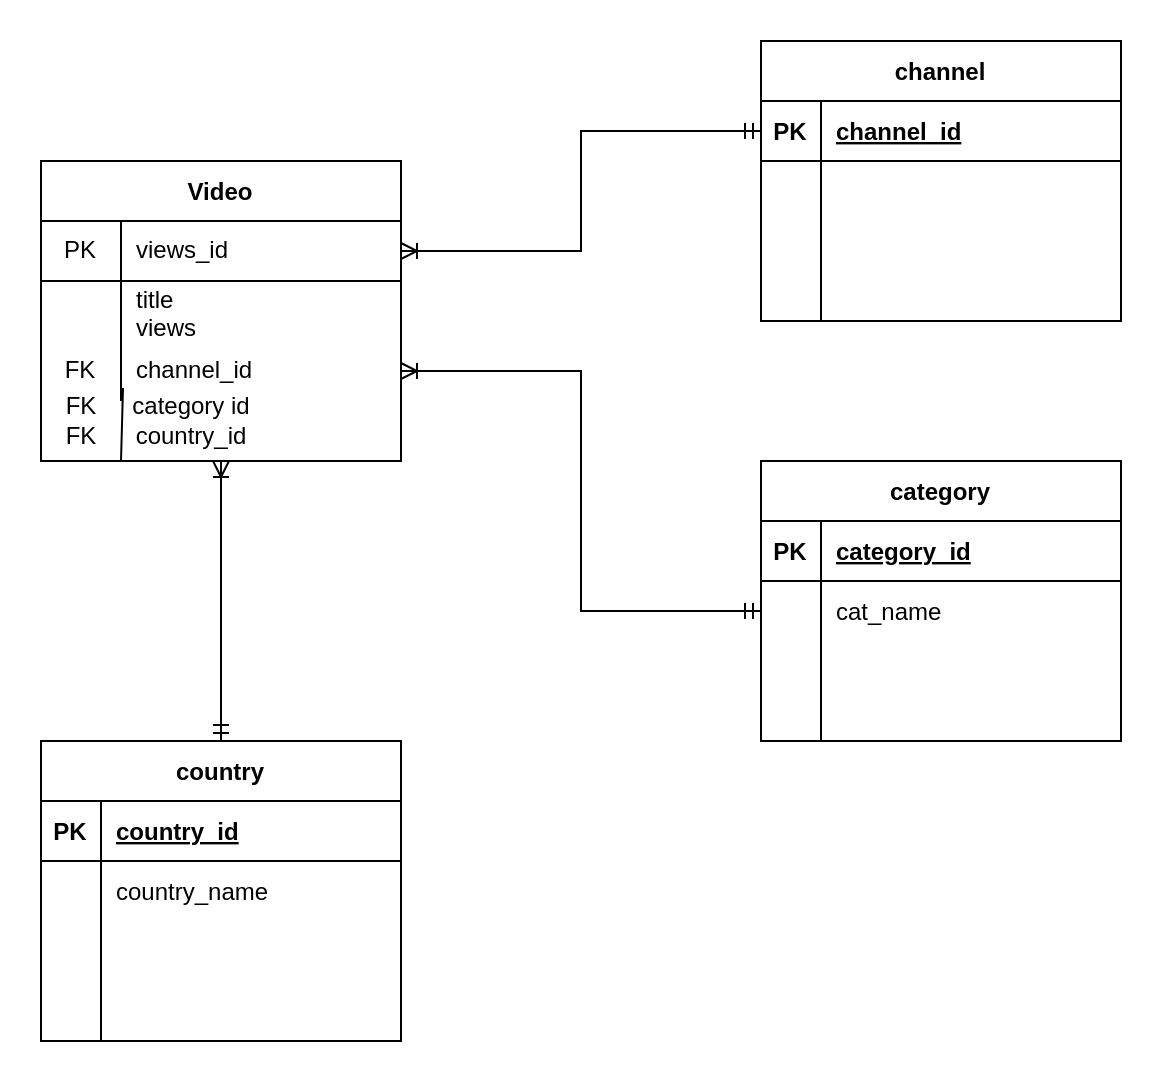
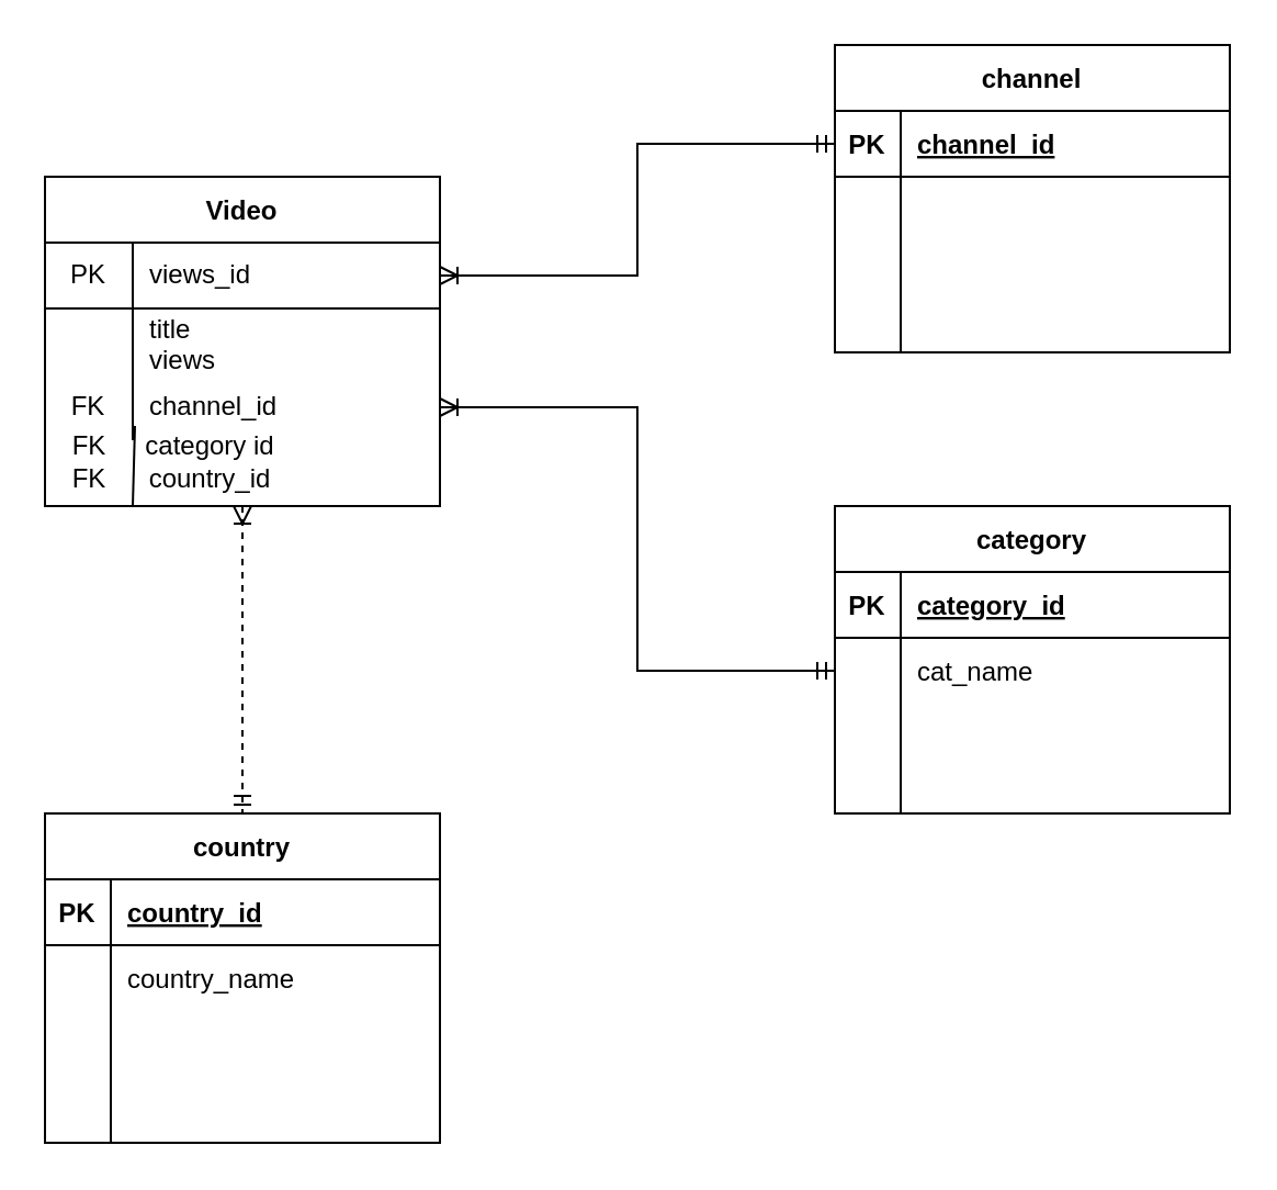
  <mxCell id="0" />
  <mxCell id="1" parent="0" />
- <mxCell id="2" style="edgeStyle=orthogonalEdgeStyle;rounded=0;orthogonalLoop=1;jettySize=auto;html=1;exitX=0.5;exitY=1;exitDx=0;exitDy=0;entryX=0.5;entryY=0;entryDx=0;entryDy=0;startArrow=ERoneToMany;startFill=0;endArrow=ERmandOne;endFill=0;" parent="1" source="3" target="28" edge="1"><mxGeometry relative="1" as="geometry" /></mxCell>
+ <mxCell id="2" style="edgeStyle=orthogonalEdgeStyle;rounded=0;orthogonalLoop=1;jettySize=auto;html=1;exitX=0.5;exitY=1;exitDx=0;exitDy=0;entryX=0.5;entryY=0;entryDx=0;entryDy=0;startArrow=ERoneToMany;startFill=0;endArrow=ERmandOne;endFill=0;dashed=1;" parent="1" source="3" target="28" edge="1"><mxGeometry relative="1" as="geometry" /></mxCell>
  <mxCell id="3" value="Video" style="shape=table;startSize=30;container=1;collapsible=0;childLayout=tableLayout;fixedRows=1;rowLines=0;fontStyle=1;align=center;pointerEvents=1;" parent="1" vertex="1"><mxGeometry x="20" y="80" width="180" height="150" as="geometry" /></mxCell>
  <mxCell id="4" value="" style="shape=partialRectangle;html=1;whiteSpace=wrap;collapsible=0;dropTarget=0;pointerEvents=1;fillColor=none;top=0;left=0;bottom=1;right=0;points=[[0,0.5],[1,0.5]];portConstraint=eastwest;" parent="3" vertex="1"><mxGeometry y="30" width="180" height="30" as="geometry" /></mxCell>
  <mxCell id="5" value="PK" style="shape=partialRectangle;html=1;whiteSpace=wrap;connectable=0;fillColor=none;top=0;left=0;bottom=0;right=0;overflow=hidden;pointerEvents=1;" parent="4" vertex="1"><mxGeometry width="40" height="30" as="geometry"><mxRectangle width="40" height="30" as="alternateBounds" /></mxGeometry></mxCell>
  <mxCell id="6" value="views_id" style="shape=partialRectangle;html=1;whiteSpace=wrap;connectable=0;fillColor=none;top=0;left=0;bottom=0;right=0;align=left;spacingLeft=6;overflow=hidden;pointerEvents=1;" parent="4" vertex="1"><mxGeometry x="40" width="140" height="30" as="geometry"><mxRectangle width="140" height="30" as="alternateBounds" /></mxGeometry></mxCell>
  <mxCell id="7" value="" style="shape=partialRectangle;html=1;whiteSpace=wrap;collapsible=0;dropTarget=0;pointerEvents=1;fillColor=none;top=0;left=0;bottom=0;right=0;points=[[0,0.5],[1,0.5]];portConstraint=eastwest;" parent="3" vertex="1"><mxGeometry y="60" width="180" height="30" as="geometry" /></mxCell>
  <mxCell id="8" value="" style="shape=partialRectangle;html=1;whiteSpace=wrap;connectable=0;fillColor=none;top=0;left=0;bottom=0;right=0;overflow=hidden;pointerEvents=1;" parent="7" vertex="1"><mxGeometry width="40" height="30" as="geometry"><mxRectangle width="40" height="30" as="alternateBounds" /></mxGeometry></mxCell>
  <mxCell id="9" value="title&lt;br&gt;views" style="shape=partialRectangle;html=1;whiteSpace=wrap;connectable=0;fillColor=none;top=0;left=0;bottom=0;right=0;align=left;spacingLeft=6;overflow=hidden;pointerEvents=1;" parent="7" vertex="1"><mxGeometry x="40" width="140" height="30" as="geometry"><mxRectangle width="140" height="30" as="alternateBounds" /></mxGeometry></mxCell>
  <mxCell id="10" value="" style="shape=partialRectangle;html=1;whiteSpace=wrap;collapsible=0;dropTarget=0;pointerEvents=1;fillColor=none;top=0;left=0;bottom=0;right=0;points=[[0,0.5],[1,0.5]];portConstraint=eastwest;" parent="3" vertex="1"><mxGeometry y="90" width="180" height="30" as="geometry" /></mxCell>
  <mxCell id="11" value="FK" style="shape=partialRectangle;html=1;whiteSpace=wrap;connectable=0;fillColor=none;top=0;left=0;bottom=0;right=0;overflow=hidden;pointerEvents=1;" parent="10" vertex="1"><mxGeometry width="40" height="30" as="geometry"><mxRectangle width="40" height="30" as="alternateBounds" /></mxGeometry></mxCell>
  <mxCell id="12" value="channel_id" style="shape=partialRectangle;html=1;whiteSpace=wrap;connectable=0;fillColor=none;top=0;left=0;bottom=0;right=0;align=left;spacingLeft=6;overflow=hidden;pointerEvents=1;" parent="10" vertex="1"><mxGeometry x="40" width="140" height="30" as="geometry"><mxRectangle width="140" height="30" as="alternateBounds" /></mxGeometry></mxCell>
  <mxCell id="13" value="FK&lt;br&gt;FK" style="text;html=1;align=center;verticalAlign=middle;resizable=0;points=[];autosize=1;strokeColor=none;fillColor=none;" parent="1" vertex="1"><mxGeometry x="25" y="195" width="30" height="30" as="geometry" /></mxCell>
  <mxCell id="14" value="category id&lt;br&gt;country_id" style="text;html=1;align=center;verticalAlign=middle;resizable=0;points=[];autosize=1;strokeColor=none;fillColor=none;" parent="1" vertex="1"><mxGeometry x="60" y="195" width="70" height="30" as="geometry" /></mxCell>
  <mxCell id="15" value="" style="endArrow=none;html=1;rounded=0;entryX=1.2;entryY=-0.05;entryDx=0;entryDy=0;entryPerimeter=0;" parent="1" target="13" edge="1"><mxGeometry width="50" height="50" relative="1" as="geometry"><mxPoint x="60" y="230" as="sourcePoint" /><mxPoint x="380" y="200" as="targetPoint" /></mxGeometry></mxCell>
  <mxCell id="16" value="channel" style="shape=table;startSize=30;container=1;collapsible=1;childLayout=tableLayout;fixedRows=1;rowLines=0;fontStyle=1;align=center;resizeLast=1;" parent="1" vertex="1"><mxGeometry x="380" y="20" width="180" height="140" as="geometry" /></mxCell>
  <mxCell id="17" value="" style="shape=partialRectangle;collapsible=0;dropTarget=0;pointerEvents=0;fillColor=none;top=0;left=0;bottom=1;right=0;points=[[0,0.5],[1,0.5]];portConstraint=eastwest;" parent="16" vertex="1"><mxGeometry y="30" width="180" height="30" as="geometry" /></mxCell>
  <mxCell id="18" value="PK" style="shape=partialRectangle;connectable=0;fillColor=none;top=0;left=0;bottom=0;right=0;fontStyle=1;overflow=hidden;" parent="17" vertex="1"><mxGeometry width="30" height="30" as="geometry"><mxRectangle width="30" height="30" as="alternateBounds" /></mxGeometry></mxCell>
  <mxCell id="19" value="channel_id" style="shape=partialRectangle;connectable=0;fillColor=none;top=0;left=0;bottom=0;right=0;align=left;spacingLeft=6;fontStyle=5;overflow=hidden;" parent="17" vertex="1"><mxGeometry x="30" width="150" height="30" as="geometry"><mxRectangle width="150" height="30" as="alternateBounds" /></mxGeometry></mxCell>
  <mxCell id="20" value="" style="shape=partialRectangle;collapsible=0;dropTarget=0;pointerEvents=0;fillColor=none;top=0;left=0;bottom=0;right=0;points=[[0,0.5],[1,0.5]];portConstraint=eastwest;" parent="16" vertex="1"><mxGeometry y="60" width="180" height="30" as="geometry" /></mxCell>
  <mxCell id="21" value="" style="shape=partialRectangle;connectable=0;fillColor=none;top=0;left=0;bottom=0;right=0;editable=1;overflow=hidden;" parent="20" vertex="1"><mxGeometry width="30" height="30" as="geometry"><mxRectangle width="30" height="30" as="alternateBounds" /></mxGeometry></mxCell>
  <mxCell id="22" value="" style="shape=partialRectangle;collapsible=0;dropTarget=0;pointerEvents=0;fillColor=none;top=0;left=0;bottom=0;right=0;points=[[0,0.5],[1,0.5]];portConstraint=eastwest;" parent="16" vertex="1"><mxGeometry y="90" width="180" height="30" as="geometry" /></mxCell>
  <mxCell id="23" value="" style="shape=partialRectangle;connectable=0;fillColor=none;top=0;left=0;bottom=0;right=0;editable=1;overflow=hidden;" parent="22" vertex="1"><mxGeometry width="30" height="30" as="geometry"><mxRectangle width="30" height="30" as="alternateBounds" /></mxGeometry></mxCell>
  <mxCell id="24" value="" style="shape=partialRectangle;connectable=0;fillColor=none;top=0;left=0;bottom=0;right=0;align=left;spacingLeft=6;overflow=hidden;" parent="22" vertex="1"><mxGeometry x="30" width="150" height="30" as="geometry"><mxRectangle width="150" height="30" as="alternateBounds" /></mxGeometry></mxCell>
  <mxCell id="25" value="" style="shape=partialRectangle;collapsible=0;dropTarget=0;pointerEvents=0;fillColor=none;top=0;left=0;bottom=0;right=0;points=[[0,0.5],[1,0.5]];portConstraint=eastwest;" parent="16" vertex="1"><mxGeometry y="120" width="180" height="20" as="geometry" /></mxCell>
  <mxCell id="26" value="" style="shape=partialRectangle;connectable=0;fillColor=none;top=0;left=0;bottom=0;right=0;editable=1;overflow=hidden;" parent="25" vertex="1"><mxGeometry width="30" height="20" as="geometry"><mxRectangle width="30" height="20" as="alternateBounds" /></mxGeometry></mxCell>
  <mxCell id="27" value="" style="shape=partialRectangle;connectable=0;fillColor=none;top=0;left=0;bottom=0;right=0;align=left;spacingLeft=6;overflow=hidden;" parent="25" vertex="1"><mxGeometry x="30" width="150" height="20" as="geometry"><mxRectangle width="150" height="20" as="alternateBounds" /></mxGeometry></mxCell>
  <mxCell id="28" value="country" style="shape=table;startSize=30;container=1;collapsible=1;childLayout=tableLayout;fixedRows=1;rowLines=0;fontStyle=1;align=center;resizeLast=1;" parent="1" vertex="1"><mxGeometry x="20" y="370" width="180" height="150" as="geometry" /></mxCell>
  <mxCell id="29" value="" style="shape=partialRectangle;collapsible=0;dropTarget=0;pointerEvents=0;fillColor=none;top=0;left=0;bottom=1;right=0;points=[[0,0.5],[1,0.5]];portConstraint=eastwest;" parent="28" vertex="1"><mxGeometry y="30" width="180" height="30" as="geometry" /></mxCell>
  <mxCell id="30" value="PK" style="shape=partialRectangle;connectable=0;fillColor=none;top=0;left=0;bottom=0;right=0;fontStyle=1;overflow=hidden;" parent="29" vertex="1"><mxGeometry width="30" height="30" as="geometry"><mxRectangle width="30" height="30" as="alternateBounds" /></mxGeometry></mxCell>
  <mxCell id="31" value="country_id" style="shape=partialRectangle;connectable=0;fillColor=none;top=0;left=0;bottom=0;right=0;align=left;spacingLeft=6;fontStyle=5;overflow=hidden;" parent="29" vertex="1"><mxGeometry x="30" width="150" height="30" as="geometry"><mxRectangle width="150" height="30" as="alternateBounds" /></mxGeometry></mxCell>
  <mxCell id="32" value="" style="shape=partialRectangle;collapsible=0;dropTarget=0;pointerEvents=0;fillColor=none;top=0;left=0;bottom=0;right=0;points=[[0,0.5],[1,0.5]];portConstraint=eastwest;" parent="28" vertex="1"><mxGeometry y="60" width="180" height="30" as="geometry" /></mxCell>
  <mxCell id="33" value="" style="shape=partialRectangle;connectable=0;fillColor=none;top=0;left=0;bottom=0;right=0;editable=1;overflow=hidden;" parent="32" vertex="1"><mxGeometry width="30" height="30" as="geometry"><mxRectangle width="30" height="30" as="alternateBounds" /></mxGeometry></mxCell>
  <mxCell id="34" value="country_name" style="shape=partialRectangle;connectable=0;fillColor=none;top=0;left=0;bottom=0;right=0;align=left;spacingLeft=6;overflow=hidden;" parent="32" vertex="1"><mxGeometry x="30" width="150" height="30" as="geometry"><mxRectangle width="150" height="30" as="alternateBounds" /></mxGeometry></mxCell>
  <mxCell id="35" value="" style="shape=partialRectangle;collapsible=0;dropTarget=0;pointerEvents=0;fillColor=none;top=0;left=0;bottom=0;right=0;points=[[0,0.5],[1,0.5]];portConstraint=eastwest;" parent="28" vertex="1"><mxGeometry y="90" width="180" height="30" as="geometry" /></mxCell>
  <mxCell id="36" value="" style="shape=partialRectangle;connectable=0;fillColor=none;top=0;left=0;bottom=0;right=0;editable=1;overflow=hidden;" parent="35" vertex="1"><mxGeometry width="30" height="30" as="geometry"><mxRectangle width="30" height="30" as="alternateBounds" /></mxGeometry></mxCell>
  <mxCell id="37" value="" style="shape=partialRectangle;connectable=0;fillColor=none;top=0;left=0;bottom=0;right=0;align=left;spacingLeft=6;overflow=hidden;" parent="35" vertex="1"><mxGeometry x="30" width="150" height="30" as="geometry"><mxRectangle width="150" height="30" as="alternateBounds" /></mxGeometry></mxCell>
  <mxCell id="38" value="" style="shape=partialRectangle;collapsible=0;dropTarget=0;pointerEvents=0;fillColor=none;top=0;left=0;bottom=0;right=0;points=[[0,0.5],[1,0.5]];portConstraint=eastwest;" parent="28" vertex="1"><mxGeometry y="120" width="180" height="30" as="geometry" /></mxCell>
  <mxCell id="39" value="" style="shape=partialRectangle;connectable=0;fillColor=none;top=0;left=0;bottom=0;right=0;editable=1;overflow=hidden;" parent="38" vertex="1"><mxGeometry width="30" height="30" as="geometry"><mxRectangle width="30" height="30" as="alternateBounds" /></mxGeometry></mxCell>
  <mxCell id="40" value="" style="shape=partialRectangle;connectable=0;fillColor=none;top=0;left=0;bottom=0;right=0;align=left;spacingLeft=6;overflow=hidden;" parent="38" vertex="1"><mxGeometry x="30" width="150" height="30" as="geometry"><mxRectangle width="150" height="30" as="alternateBounds" /></mxGeometry></mxCell>
  <mxCell id="41" style="edgeStyle=orthogonalEdgeStyle;rounded=0;orthogonalLoop=1;jettySize=auto;html=1;exitX=1;exitY=0.5;exitDx=0;exitDy=0;entryX=0;entryY=0.5;entryDx=0;entryDy=0;startArrow=ERoneToMany;startFill=0;endArrow=ERmandOne;endFill=0;" parent="1" source="4" target="17" edge="1"><mxGeometry relative="1" as="geometry" /></mxCell>
  <mxCell id="42" value="category" style="shape=table;startSize=30;container=1;collapsible=1;childLayout=tableLayout;fixedRows=1;rowLines=0;fontStyle=1;align=center;resizeLast=1;" vertex="1" parent="1"><mxGeometry x="380" y="230" width="180" height="140" as="geometry" /></mxCell>
  <mxCell id="43" value="" style="shape=partialRectangle;collapsible=0;dropTarget=0;pointerEvents=0;fillColor=none;top=0;left=0;bottom=1;right=0;points=[[0,0.5],[1,0.5]];portConstraint=eastwest;" vertex="1" parent="42"><mxGeometry y="30" width="180" height="30" as="geometry" /></mxCell>
  <mxCell id="44" value="PK" style="shape=partialRectangle;connectable=0;fillColor=none;top=0;left=0;bottom=0;right=0;fontStyle=1;overflow=hidden;" vertex="1" parent="43"><mxGeometry width="30" height="30" as="geometry"><mxRectangle width="30" height="30" as="alternateBounds" /></mxGeometry></mxCell>
  <mxCell id="45" value="category_id" style="shape=partialRectangle;connectable=0;fillColor=none;top=0;left=0;bottom=0;right=0;align=left;spacingLeft=6;fontStyle=5;overflow=hidden;" vertex="1" parent="43"><mxGeometry x="30" width="150" height="30" as="geometry"><mxRectangle width="150" height="30" as="alternateBounds" /></mxGeometry></mxCell>
  <mxCell id="46" value="" style="shape=partialRectangle;collapsible=0;dropTarget=0;pointerEvents=0;fillColor=none;top=0;left=0;bottom=0;right=0;points=[[0,0.5],[1,0.5]];portConstraint=eastwest;" vertex="1" parent="42"><mxGeometry y="60" width="180" height="30" as="geometry" /></mxCell>
  <mxCell id="47" value="" style="shape=partialRectangle;connectable=0;fillColor=none;top=0;left=0;bottom=0;right=0;editable=1;overflow=hidden;" vertex="1" parent="46"><mxGeometry width="30" height="30" as="geometry"><mxRectangle width="30" height="30" as="alternateBounds" /></mxGeometry></mxCell>
  <mxCell id="48" value="cat_name" style="shape=partialRectangle;connectable=0;fillColor=none;top=0;left=0;bottom=0;right=0;align=left;spacingLeft=6;overflow=hidden;" vertex="1" parent="46"><mxGeometry x="30" width="150" height="30" as="geometry"><mxRectangle width="150" height="30" as="alternateBounds" /></mxGeometry></mxCell>
  <mxCell id="49" value="" style="shape=partialRectangle;collapsible=0;dropTarget=0;pointerEvents=0;fillColor=none;top=0;left=0;bottom=0;right=0;points=[[0,0.5],[1,0.5]];portConstraint=eastwest;" vertex="1" parent="42"><mxGeometry y="90" width="180" height="30" as="geometry" /></mxCell>
  <mxCell id="50" value="" style="shape=partialRectangle;connectable=0;fillColor=none;top=0;left=0;bottom=0;right=0;editable=1;overflow=hidden;" vertex="1" parent="49"><mxGeometry width="30" height="30" as="geometry"><mxRectangle width="30" height="30" as="alternateBounds" /></mxGeometry></mxCell>
  <mxCell id="51" value="" style="shape=partialRectangle;connectable=0;fillColor=none;top=0;left=0;bottom=0;right=0;align=left;spacingLeft=6;overflow=hidden;" vertex="1" parent="49"><mxGeometry x="30" width="150" height="30" as="geometry"><mxRectangle width="150" height="30" as="alternateBounds" /></mxGeometry></mxCell>
  <mxCell id="52" value="" style="shape=partialRectangle;collapsible=0;dropTarget=0;pointerEvents=0;fillColor=none;top=0;left=0;bottom=0;right=0;points=[[0,0.5],[1,0.5]];portConstraint=eastwest;" vertex="1" parent="42"><mxGeometry y="120" width="180" height="20" as="geometry" /></mxCell>
  <mxCell id="53" value="" style="shape=partialRectangle;connectable=0;fillColor=none;top=0;left=0;bottom=0;right=0;editable=1;overflow=hidden;" vertex="1" parent="52"><mxGeometry width="30" height="20" as="geometry"><mxRectangle width="30" height="20" as="alternateBounds" /></mxGeometry></mxCell>
  <mxCell id="54" value="" style="shape=partialRectangle;connectable=0;fillColor=none;top=0;left=0;bottom=0;right=0;align=left;spacingLeft=6;overflow=hidden;" vertex="1" parent="52"><mxGeometry x="30" width="150" height="20" as="geometry"><mxRectangle width="150" height="20" as="alternateBounds" /></mxGeometry></mxCell>
  <mxCell id="55" style="edgeStyle=orthogonalEdgeStyle;rounded=0;orthogonalLoop=1;jettySize=auto;html=1;exitX=1;exitY=0.5;exitDx=0;exitDy=0;entryX=0;entryY=0.5;entryDx=0;entryDy=0;startArrow=ERoneToMany;startFill=0;endArrow=ERmandOne;endFill=0;" edge="1" parent="1" source="10" target="46"><mxGeometry relative="1" as="geometry" /></mxCell>
